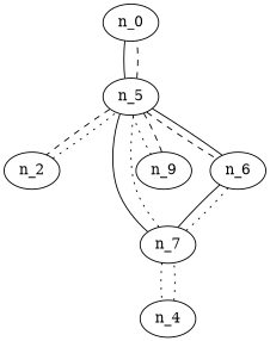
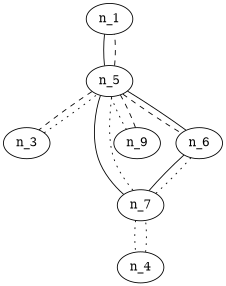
  graph {
    edge [style=dotted]
-   n_0
+   n_0 [label=n_1]
    n_5
-   n_2
+   n_2 [label=n_3]
    n_7
    n_9
    n_6
    n_4
    n_0 -- n_5 [style=solid]
    n_5 -- n_0 [style=dashed]
    n_5 -- n_2 [style=dashed]
    n_5 -- n_7 [style=solid]
    n_5 -- n_9
    n_5 -- n_6 [style=dashed]
    n_2 -- n_5
    n_7 -- n_5
    n_7 -- n_6
    n_7 -- n_4
    n_9 -- n_5 [style=dashed]
    n_6 -- n_5 [style=solid]
    n_6 -- n_7 [style=solid]
    n_4 -- n_7
  }
